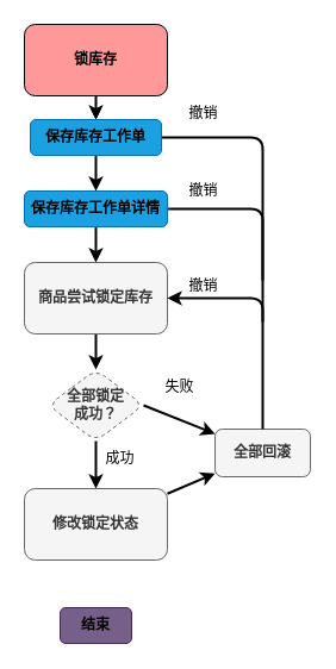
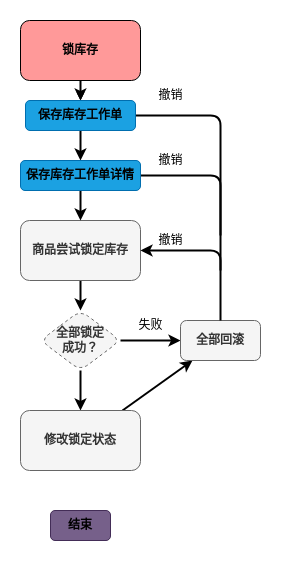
  <mxCell id="0" />
  <mxCell id="1" parent="0" />
  <mxCell id="2" value="" style="edgeStyle=none;html=1;" edge="1" parent="1" source="4" target="23"><mxGeometry relative="1" as="geometry" /></mxCell>
  <mxCell id="3" style="edgeStyle=none;html=1;exitX=0.5;exitY=1;exitDx=0;exitDy=0;fontColor=#000000;strokeColor=#000000;strokeWidth=2;" edge="1" parent="1" source="4"><mxGeometry relative="1" as="geometry"><mxPoint x="80" y="100" as="targetPoint" /></mxGeometry></mxCell>
  <mxCell id="4" value="锁库存" style="rounded=1;whiteSpace=wrap;html=1;fillColor=#FF9999;fontStyle=1;fontColor=#000000;" parent="1" vertex="1"><mxGeometry x="20" y="20" width="120" height="60" as="geometry" /></mxCell>
  <mxCell id="5" value="" style="edgeStyle=none;html=1;strokeColor=#000000;strokeWidth=2;fontColor=#000000;" parent="1" source="6" target="9" edge="1"><mxGeometry relative="1" as="geometry" /></mxCell>
  <mxCell id="6" value="商品尝试锁定库存" style="whiteSpace=wrap;html=1;fillColor=#f5f5f5;strokeColor=#666666;fontColor=#333333;rounded=1;fontStyle=1;" parent="1" vertex="1"><mxGeometry x="20" y="220" width="120" height="60" as="geometry" /></mxCell>
  <mxCell id="7" value="" style="edgeStyle=none;html=1;strokeColor=#000000;strokeWidth=2;fontColor=#000000;" parent="1" source="9" target="11" edge="1"><mxGeometry relative="1" as="geometry" /></mxCell>
  <mxCell id="8" value="" style="edgeStyle=none;html=1;strokeColor=#000000;strokeWidth=2;fontColor=#000000;exitX=1;exitY=0.5;exitDx=0;exitDy=0;" parent="1" source="9" target="12" edge="1"><mxGeometry relative="1" as="geometry" /></mxCell>
  <mxCell id="9" value="全部锁定&lt;br&gt;成功？" style="rhombus;whiteSpace=wrap;html=1;fillColor=#f5f5f5;strokeColor=#666666;fontColor=#333333;rounded=1;fontStyle=1;dashed=1;" parent="1" vertex="1"><mxGeometry x="40" y="310" width="80" height="60" as="geometry" /></mxCell>
  <mxCell id="10" value="" style="edgeStyle=none;html=1;strokeColor=#000000;strokeWidth=2;fontColor=#000000;" parent="1" source="11" target="12" edge="1"><mxGeometry relative="1" as="geometry" /></mxCell>
  <mxCell id="11" value="修改锁定状态" style="whiteSpace=wrap;html=1;fillColor=#f5f5f5;strokeColor=#666666;fontColor=#333333;rounded=1;fontStyle=1;" parent="1" vertex="1"><mxGeometry x="20" y="410" width="120" height="60" as="geometry" /></mxCell>
- <mxCell id="12" value="全部回滚" style="whiteSpace=wrap;html=1;fillColor=#f5f5f5;strokeColor=#666666;fontColor=#333333;rounded=1;fontStyle=1;" parent="1" vertex="1"><mxGeometry x="180" y="360" width="80" height="40" as="geometry" /></mxCell>
+ <mxCell id="12" value="全部回滚" style="whiteSpace=wrap;html=1;fillColor=#f5f5f5;strokeColor=#666666;fontColor=#333333;rounded=1;fontStyle=1;" parent="1" vertex="1"><mxGeometry x="180" y="320" width="80" height="40" as="geometry" /></mxCell>
  <mxCell id="13" value="失败" style="text;html=1;align=center;verticalAlign=middle;resizable=0;points=[];autosize=1;strokeColor=none;fillColor=none;fontColor=#000000;" parent="1" vertex="1"><mxGeometry x="125" y="310" width="50" height="30" as="geometry" /></mxCell>
- <mxCell id="14" value="成功" style="text;html=1;align=center;verticalAlign=middle;resizable=0;points=[];autosize=1;strokeColor=none;fillColor=none;fontColor=#000000;" parent="1" vertex="1"><mxGeometry x="75" y="370" width="50" height="30" as="geometry" /></mxCell>
  <mxCell id="15" value="" style="endArrow=classic;html=1;strokeColor=#000000;strokeWidth=2;fontColor=#000000;exitX=0.5;exitY=0;exitDx=0;exitDy=0;entryX=1;entryY=0.5;entryDx=0;entryDy=0;" parent="1" source="12" target="6" edge="1"><mxGeometry width="50" height="50" relative="1" as="geometry"><mxPoint x="190" y="280" as="sourcePoint" /><mxPoint x="240" y="230" as="targetPoint" /><Array as="points"><mxPoint x="220" y="250" /></Array></mxGeometry></mxCell>
  <mxCell id="16" value="撤销" style="text;html=1;align=center;verticalAlign=middle;resizable=0;points=[];autosize=1;strokeColor=none;fillColor=none;fontColor=#000000;" parent="1" vertex="1"><mxGeometry x="145" y="225" width="50" height="30" as="geometry" /></mxCell>
  <mxCell id="17" value="" style="endArrow=none;html=1;strokeColor=#000000;strokeWidth=2;fontColor=#000000;entryX=1;entryY=0.75;entryDx=0;entryDy=0;" parent="1" edge="1"><mxGeometry width="50" height="50" relative="1" as="geometry"><mxPoint x="220" y="270" as="sourcePoint" /><mxPoint x="140" y="175" as="targetPoint" /><Array as="points"><mxPoint x="220" y="175" /></Array></mxGeometry></mxCell>
  <mxCell id="18" value="" style="endArrow=none;html=1;strokeColor=#000000;strokeWidth=2;fontColor=#000000;entryX=1;entryY=0.5;entryDx=0;entryDy=0;" parent="1" edge="1" target="23"><mxGeometry width="50" height="50" relative="1" as="geometry"><mxPoint x="220" y="235" as="sourcePoint" /><mxPoint x="140" y="140" as="targetPoint" /><Array as="points"><mxPoint x="220" y="115" /></Array></mxGeometry></mxCell>
  <mxCell id="19" value="撤销" style="text;html=1;align=center;verticalAlign=middle;resizable=0;points=[];autosize=1;strokeColor=none;fillColor=none;fontColor=#000000;" parent="1" vertex="1"><mxGeometry x="145" y="145" width="50" height="30" as="geometry" /></mxCell>
  <mxCell id="20" value="撤销" style="text;html=1;align=center;verticalAlign=middle;resizable=0;points=[];autosize=1;strokeColor=none;fillColor=none;fontColor=#000000;" parent="1" vertex="1"><mxGeometry x="145" y="80" width="50" height="30" as="geometry" /></mxCell>
  <mxCell id="21" value="结束" style="whiteSpace=wrap;html=1;fillColor=#76608a;strokeColor=#432D57;rounded=1;fontStyle=1;fontColor=#000000;" parent="1" vertex="1"><mxGeometry x="50" y="510" width="60" height="30" as="geometry" /></mxCell>
  <mxCell id="22" value="" style="edgeStyle=none;html=1;strokeColor=#000000;strokeWidth=2;fontColor=#000000;" edge="1" parent="1" source="23" target="25"><mxGeometry relative="1" as="geometry" /></mxCell>
  <mxCell id="23" value="保存库存工作单" style="rounded=1;whiteSpace=wrap;html=1;fillColor=#1ba1e2;fontStyle=1;fontColor=#000000;strokeColor=#006EAF;" vertex="1" parent="1"><mxGeometry x="25" y="100" width="110" height="30" as="geometry" /></mxCell>
  <mxCell id="24" value="" style="edgeStyle=none;html=1;strokeColor=#000000;strokeWidth=2;fontColor=#000000;" edge="1" parent="1" source="25" target="6"><mxGeometry relative="1" as="geometry" /></mxCell>
  <mxCell id="25" value="保存库存工作单详情" style="whiteSpace=wrap;html=1;fontColor=#000000;fillColor=#1ba1e2;strokeColor=#006EAF;rounded=1;fontStyle=1" vertex="1" parent="1"><mxGeometry x="20" y="160" width="120" height="30" as="geometry" /></mxCell>
